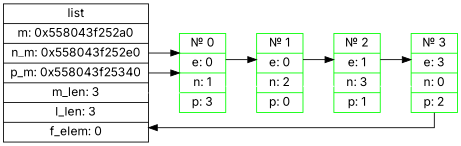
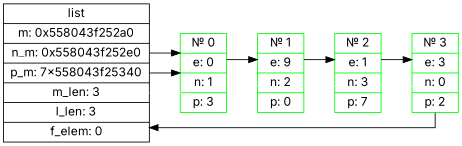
  digraph {
    fontname=Inter
    pack=true
    rankdir=LR
    splines=ortho
    node [color=green fontname=Inter shape=record]
    edge [fontname=Inter constraint=false]
    n1 [label="№ 0|e: 0|n: 1 |p: 3"]
-   n2 [label="№ 1|e: 0|n: 2 |p: 0"]
-   n3 [label="№ 2|e: 1|n: 3 |p: 1"]
+   n2 [label="№ 1|e: 9|n: 2 |p: 0"]
+   n3 [label="№ 2|e: 1|n: 3 |p: 7"]
    n4 [label="№ 3|e: 3|n: 0 |p: 2"]
-   n5 [label="list|m: 0x558043f252a0|n_m: 0x558043f252e0|p_m: 0x558043f25340|m_len: 3|l_len: 3| <free> f_elem: 0" color=""]
+   n5 [label="list|m: 0x558043f252a0|n_m: 0x558043f252e0|p_m: 7x558043f25340|m_len: 3|l_len: 3| <free> f_elem: 0" color=""]
    n1 -> n2 [color=white constraint=""]
    n1 -> n2
    n2 -> n3 [color=white constraint=""]
    n2 -> n3
    n3 -> n4 [color=white constraint=""]
    n3 -> n4
    n4 -> n5
    n5 -> n1 [color=white constraint=""]
    n5 -> n1
    n5 -> n1
  }
